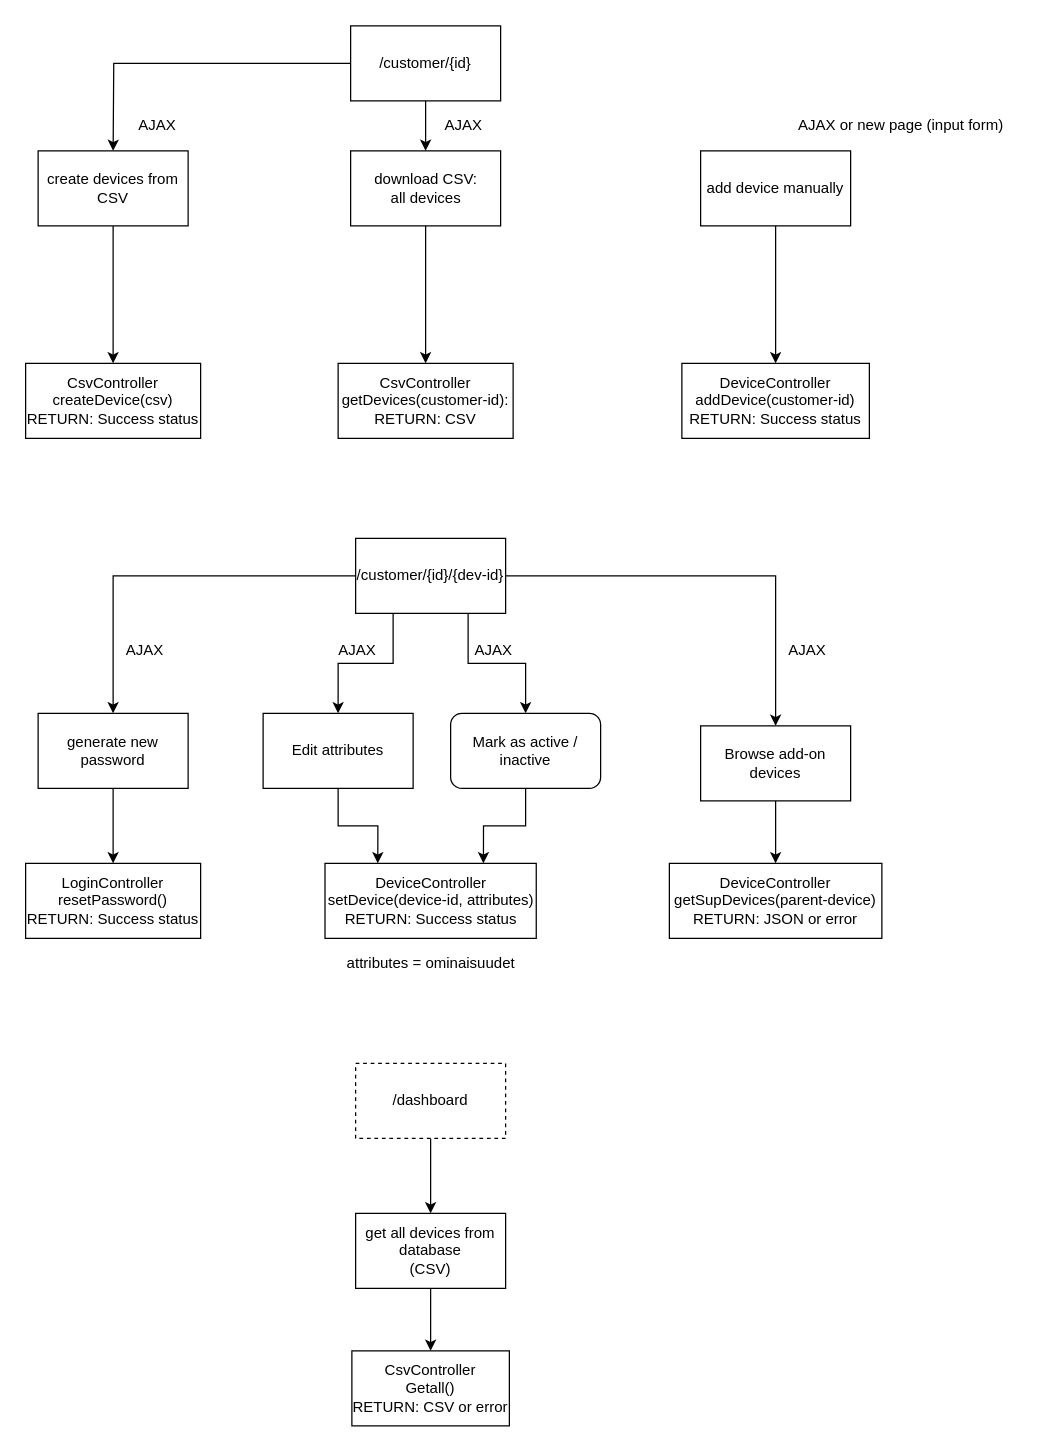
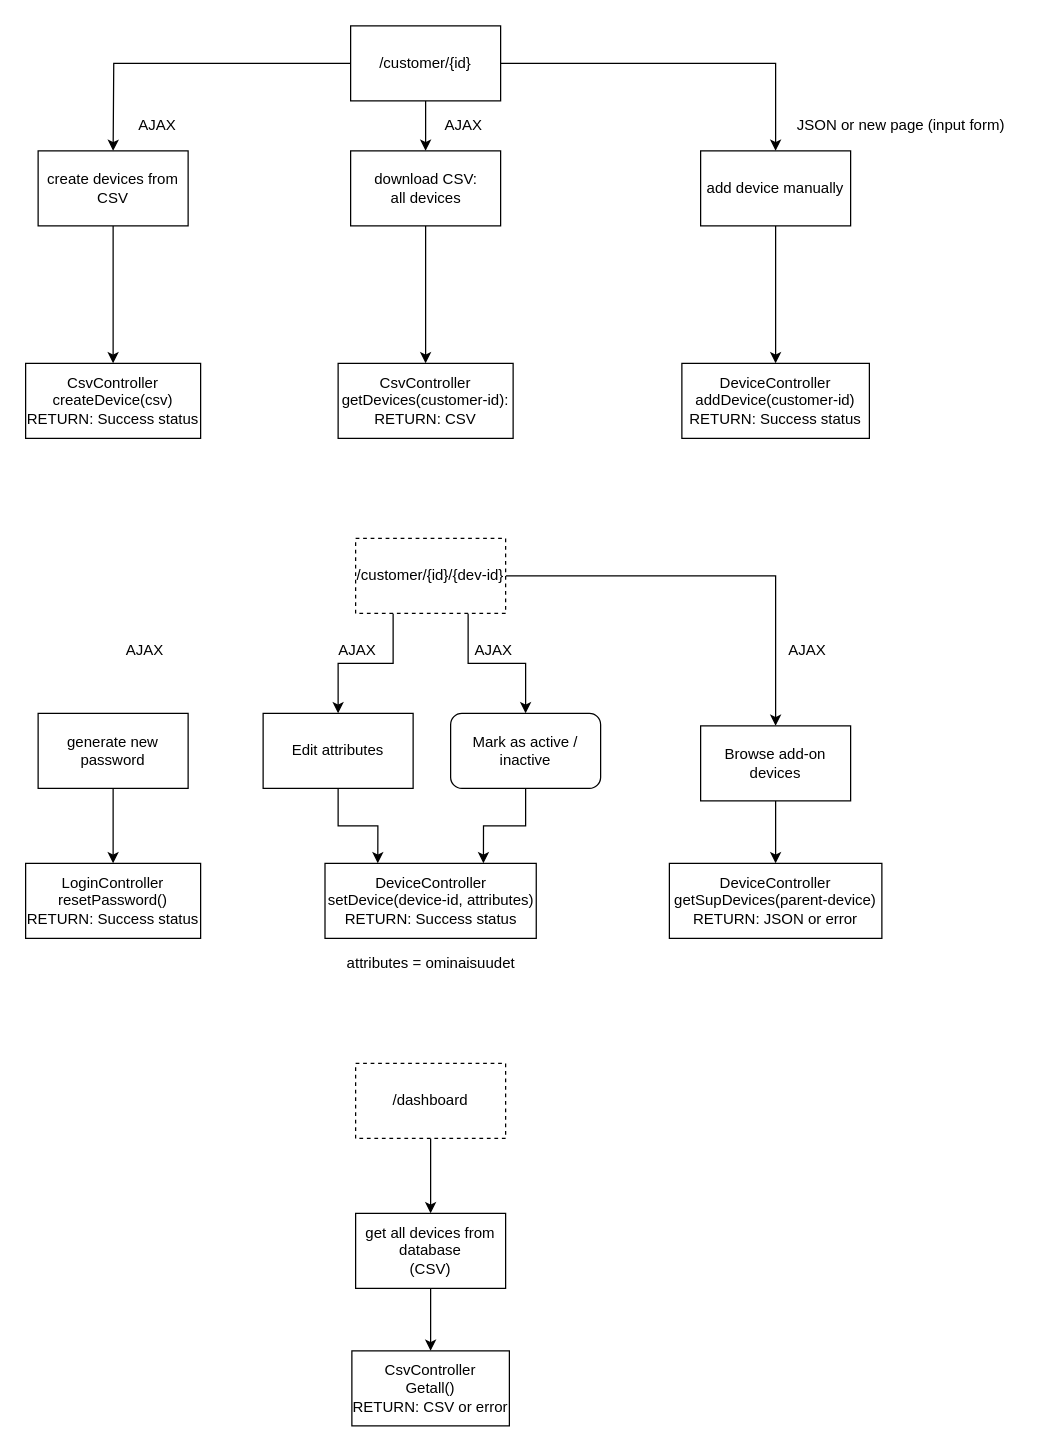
  <mxCell id="0" />
  <mxCell id="1" parent="0" />
  <mxCell id="2" style="edgeStyle=orthogonalEdgeStyle;rounded=0;orthogonalLoop=1;jettySize=auto;html=1;exitX=0.5;exitY=1;exitDx=0;exitDy=0;entryX=0.5;entryY=0;entryDx=0;entryDy=0;" edge="1" parent="1" source="5" target="7"><mxGeometry relative="1" as="geometry"><mxPoint x="80" y="150" as="targetPoint" /></mxGeometry></mxCell>
+ <mxCell id="3" style="edgeStyle=orthogonalEdgeStyle;rounded=0;orthogonalLoop=1;jettySize=auto;html=1;exitX=1;exitY=0.5;exitDx=0;exitDy=0;entryX=0.5;entryY=0;entryDx=0;entryDy=0;" edge="1" parent="1" source="5" target="10"><mxGeometry relative="1" as="geometry"><mxPoint x="280" y="130" as="targetPoint" /></mxGeometry></mxCell>
  <mxCell id="4" style="edgeStyle=orthogonalEdgeStyle;rounded=0;orthogonalLoop=1;jettySize=auto;html=1;exitX=0;exitY=0.5;exitDx=0;exitDy=0;" edge="1" parent="1" source="5"><mxGeometry relative="1" as="geometry"><mxPoint x="90" y="120" as="targetPoint" /></mxGeometry></mxCell>
  <mxCell id="5" value="/customer/{id}" style="whiteSpace=wrap;html=1;" vertex="1" parent="1"><mxGeometry x="280" y="20" width="120" height="60" as="geometry" /></mxCell>
  <mxCell id="6" style="edgeStyle=orthogonalEdgeStyle;rounded=0;orthogonalLoop=1;jettySize=auto;html=1;exitX=0.5;exitY=1;exitDx=0;exitDy=0;entryX=0.5;entryY=0;entryDx=0;entryDy=0;" edge="1" parent="1" source="7" target="16"><mxGeometry relative="1" as="geometry"><mxPoint x="340" y="290" as="targetPoint" /></mxGeometry></mxCell>
  <mxCell id="7" value="" style="whiteSpace=wrap;html=1;" vertex="1" parent="1"><mxGeometry x="280" y="120" width="120" height="60" as="geometry" /></mxCell>
  <mxCell id="8" value="download CSV: &lt;br&gt;all devices" style="text;html=1;align=center;verticalAlign=middle;resizable=0;points=[];autosize=1;" vertex="1" parent="1"><mxGeometry x="290" y="135" width="100" height="30" as="geometry" /></mxCell>
  <mxCell id="9" style="edgeStyle=orthogonalEdgeStyle;rounded=0;orthogonalLoop=1;jettySize=auto;html=1;exitX=0.5;exitY=1;exitDx=0;exitDy=0;" edge="1" parent="1" source="10"><mxGeometry relative="1" as="geometry"><mxPoint x="620" y="290" as="targetPoint" /></mxGeometry></mxCell>
  <mxCell id="10" value="add device manually" style="whiteSpace=wrap;html=1;" vertex="1" parent="1"><mxGeometry x="560" y="120" width="120" height="60" as="geometry" /></mxCell>
  <mxCell id="11" style="edgeStyle=orthogonalEdgeStyle;rounded=0;orthogonalLoop=1;jettySize=auto;html=1;exitX=0.5;exitY=1;exitDx=0;exitDy=0;" edge="1" parent="1" source="12"><mxGeometry relative="1" as="geometry"><mxPoint x="90" y="290" as="targetPoint" /></mxGeometry></mxCell>
  <mxCell id="12" value="create devices from CSV" style="whiteSpace=wrap;html=1;" vertex="1" parent="1"><mxGeometry x="30" y="120" width="120" height="60" as="geometry" /></mxCell>
  <mxCell id="13" value="AJAX" style="text;html=1;align=center;verticalAlign=middle;resizable=0;points=[];autosize=1;" vertex="1" parent="1"><mxGeometry x="345" y="90" width="50" height="20" as="geometry" /></mxCell>
- <mxCell id="14" value="AJAX or new page (input form)" style="text;html=1;align=center;verticalAlign=middle;resizable=0;points=[];autosize=1;" vertex="1" parent="1"><mxGeometry x="630" y="90" width="180" height="20" as="geometry" /></mxCell>
+ <mxCell id="14" value="JSON or new page (input form)" style="text;html=1;align=center;verticalAlign=middle;resizable=0;points=[];autosize=1;" vertex="1" parent="1"><mxGeometry x="630" y="90" width="180" height="20" as="geometry" /></mxCell>
  <mxCell id="15" value="CsvController&lt;br&gt;createDevice(csv)&lt;br&gt;RETURN: Success status" style="whiteSpace=wrap;html=1;" vertex="1" parent="1"><mxGeometry x="20" y="290" width="140" height="60" as="geometry" /></mxCell>
  <mxCell id="16" value="CsvController&lt;br&gt;getDevices(customer-id): RETURN: CSV" style="whiteSpace=wrap;html=1;" vertex="1" parent="1"><mxGeometry x="270" y="290" width="140" height="60" as="geometry" /></mxCell>
  <mxCell id="17" value="DeviceController&lt;br&gt;addDevice(customer-id)&lt;br&gt;RETURN: Success status" style="whiteSpace=wrap;html=1;" vertex="1" parent="1"><mxGeometry x="545" y="290" width="150" height="60" as="geometry" /></mxCell>
  <mxCell id="18" value="AJAX" style="text;html=1;align=center;verticalAlign=middle;resizable=0;points=[];autosize=1;" vertex="1" parent="1"><mxGeometry x="100" y="90" width="50" height="20" as="geometry" /></mxCell>
  <mxCell id="19" style="edgeStyle=orthogonalEdgeStyle;rounded=0;orthogonalLoop=1;jettySize=auto;html=1;exitX=0.25;exitY=1;exitDx=0;exitDy=0;entryX=0.5;entryY=0;entryDx=0;entryDy=0;" edge="1" parent="1" source="23" target="38"><mxGeometry relative="1" as="geometry"><mxPoint x="344" y="570" as="targetPoint" /></mxGeometry></mxCell>
- <mxCell id="20" style="edgeStyle=orthogonalEdgeStyle;rounded=0;orthogonalLoop=1;jettySize=auto;html=1;exitX=0;exitY=0.5;exitDx=0;exitDy=0;entryX=0.5;entryY=0;entryDx=0;entryDy=0;" edge="1" parent="1" source="23" target="27"><mxGeometry relative="1" as="geometry"><mxPoint x="90" y="560" as="targetPoint" /></mxGeometry></mxCell>
  <mxCell id="21" style="edgeStyle=orthogonalEdgeStyle;rounded=0;orthogonalLoop=1;jettySize=auto;html=1;exitX=1;exitY=0.5;exitDx=0;exitDy=0;entryX=0.5;entryY=0;entryDx=0;entryDy=0;" edge="1" parent="1" source="23" target="29"><mxGeometry relative="1" as="geometry"><mxPoint x="620" y="560" as="targetPoint" /></mxGeometry></mxCell>
  <mxCell id="22" style="edgeStyle=orthogonalEdgeStyle;rounded=0;orthogonalLoop=1;jettySize=auto;html=1;exitX=0.75;exitY=1;exitDx=0;exitDy=0;entryX=0.5;entryY=0;entryDx=0;entryDy=0;" edge="1" parent="1" source="23" target="25"><mxGeometry relative="1" as="geometry"><Array as="points"><mxPoint x="374" y="530" /><mxPoint x="420" y="530" /></Array></mxGeometry></mxCell>
- <mxCell id="23" value="/customer/{id}/{dev-id}" style="whiteSpace=wrap;html=1;" vertex="1" parent="1"><mxGeometry x="284" y="430" width="120" height="60" as="geometry" /></mxCell>
+ <mxCell id="23" value="/customer/{id}/{dev-id}" style="whiteSpace=wrap;html=1;dashed=1;" vertex="1" parent="1"><mxGeometry x="284" y="430" width="120" height="60" as="geometry" /></mxCell>
  <mxCell id="24" style="edgeStyle=orthogonalEdgeStyle;rounded=0;orthogonalLoop=1;jettySize=auto;html=1;exitX=0.5;exitY=1;exitDx=0;exitDy=0;entryX=0.75;entryY=0;entryDx=0;entryDy=0;" edge="1" parent="1" source="25" target="35"><mxGeometry relative="1" as="geometry" /></mxCell>
  <mxCell id="25" value="Mark as active / inactive" style="whiteSpace=wrap;html=1;rounded=1;" vertex="1" parent="1"><mxGeometry x="360" y="570" width="120" height="60" as="geometry" /></mxCell>
  <mxCell id="26" style="edgeStyle=orthogonalEdgeStyle;rounded=0;orthogonalLoop=1;jettySize=auto;html=1;exitX=0.5;exitY=1;exitDx=0;exitDy=0;" edge="1" parent="1" source="27" target="30"><mxGeometry relative="1" as="geometry" /></mxCell>
  <mxCell id="27" value="generate new password" style="whiteSpace=wrap;html=1;" vertex="1" parent="1"><mxGeometry x="30" y="570" width="120" height="60" as="geometry" /></mxCell>
  <mxCell id="28" style="edgeStyle=orthogonalEdgeStyle;rounded=0;orthogonalLoop=1;jettySize=auto;html=1;exitX=0.5;exitY=1;exitDx=0;exitDy=0;" edge="1" parent="1" source="29"><mxGeometry relative="1" as="geometry"><mxPoint x="620" y="690" as="targetPoint" /></mxGeometry></mxCell>
  <mxCell id="29" value="Browse add-on devices" style="whiteSpace=wrap;html=1;" vertex="1" parent="1"><mxGeometry x="560" y="580" width="120" height="60" as="geometry" /></mxCell>
  <mxCell id="30" value="LoginController&lt;br&gt;resetPassword()&lt;br&gt;RETURN: Success status" style="whiteSpace=wrap;html=1;" vertex="1" parent="1"><mxGeometry x="20" y="690" width="140" height="60" as="geometry" /></mxCell>
  <mxCell id="31" value="AJAX" style="text;html=1;align=center;verticalAlign=middle;resizable=0;points=[];autosize=1;" vertex="1" parent="1"><mxGeometry x="90" y="510" width="50" height="20" as="geometry" /></mxCell>
  <mxCell id="32" value="AJAX" style="text;html=1;align=center;verticalAlign=middle;resizable=0;points=[];autosize=1;" vertex="1" parent="1"><mxGeometry x="259.5" y="510" width="50" height="20" as="geometry" /></mxCell>
  <mxCell id="33" value="AJAX" style="text;html=1;align=center;verticalAlign=middle;resizable=0;points=[];autosize=1;" vertex="1" parent="1"><mxGeometry x="620" y="510" width="50" height="20" as="geometry" /></mxCell>
  <mxCell id="34" value="DeviceController&lt;br&gt;getSupDevices(parent-device)&lt;br&gt;RETURN: JSON or error" style="whiteSpace=wrap;html=1;" vertex="1" parent="1"><mxGeometry x="535" y="690" width="170" height="60" as="geometry" /></mxCell>
  <mxCell id="35" value="DeviceController&lt;br&gt;setDevice(device-id, attributes)&lt;br&gt;RETURN: Success status" style="whiteSpace=wrap;html=1;" vertex="1" parent="1"><mxGeometry x="259.5" y="690" width="169" height="60" as="geometry" /></mxCell>
  <mxCell id="36" value="attributes = ominaisuudet" style="text;html=1;align=center;verticalAlign=middle;resizable=0;points=[];autosize=1;" vertex="1" parent="1"><mxGeometry x="269" y="760" width="150" height="20" as="geometry" /></mxCell>
  <mxCell id="37" style="edgeStyle=orthogonalEdgeStyle;rounded=0;orthogonalLoop=1;jettySize=auto;html=1;exitX=0.5;exitY=1;exitDx=0;exitDy=0;entryX=0.25;entryY=0;entryDx=0;entryDy=0;" edge="1" parent="1" source="38" target="35"><mxGeometry relative="1" as="geometry" /></mxCell>
  <mxCell id="38" value="Edit attributes" style="whiteSpace=wrap;html=1;" vertex="1" parent="1"><mxGeometry x="210" y="570" width="120" height="60" as="geometry" /></mxCell>
  <mxCell id="39" value="AJAX" style="text;html=1;align=center;verticalAlign=middle;resizable=0;points=[];autosize=1;" vertex="1" parent="1"><mxGeometry x="369" y="510" width="50" height="20" as="geometry" /></mxCell>
  <mxCell id="40" style="edgeStyle=orthogonalEdgeStyle;rounded=0;orthogonalLoop=1;jettySize=auto;html=1;exitX=0.5;exitY=1;exitDx=0;exitDy=0;" edge="1" parent="1" source="41"><mxGeometry relative="1" as="geometry"><mxPoint x="344" y="970" as="targetPoint" /></mxGeometry></mxCell>
  <mxCell id="41" value="/dashboard" style="whiteSpace=wrap;html=1;dashed=1;" vertex="1" parent="1"><mxGeometry x="284" y="850" width="120" height="60" as="geometry" /></mxCell>
  <mxCell id="42" style="edgeStyle=orthogonalEdgeStyle;rounded=0;orthogonalLoop=1;jettySize=auto;html=1;exitX=0.5;exitY=1;exitDx=0;exitDy=0;entryX=0.5;entryY=0;entryDx=0;entryDy=0;" edge="1" parent="1" source="43" target="44"><mxGeometry relative="1" as="geometry" /></mxCell>
  <mxCell id="43" value="get all devices from database&lt;br&gt;(CSV)" style="whiteSpace=wrap;html=1;" vertex="1" parent="1"><mxGeometry x="284" y="970" width="120" height="60" as="geometry" /></mxCell>
  <mxCell id="44" value="CsvController&lt;br&gt;Getall()&lt;br&gt;RETURN: CSV or error" style="whiteSpace=wrap;html=1;" vertex="1" parent="1"><mxGeometry x="281" y="1080" width="126" height="60" as="geometry" /></mxCell>
